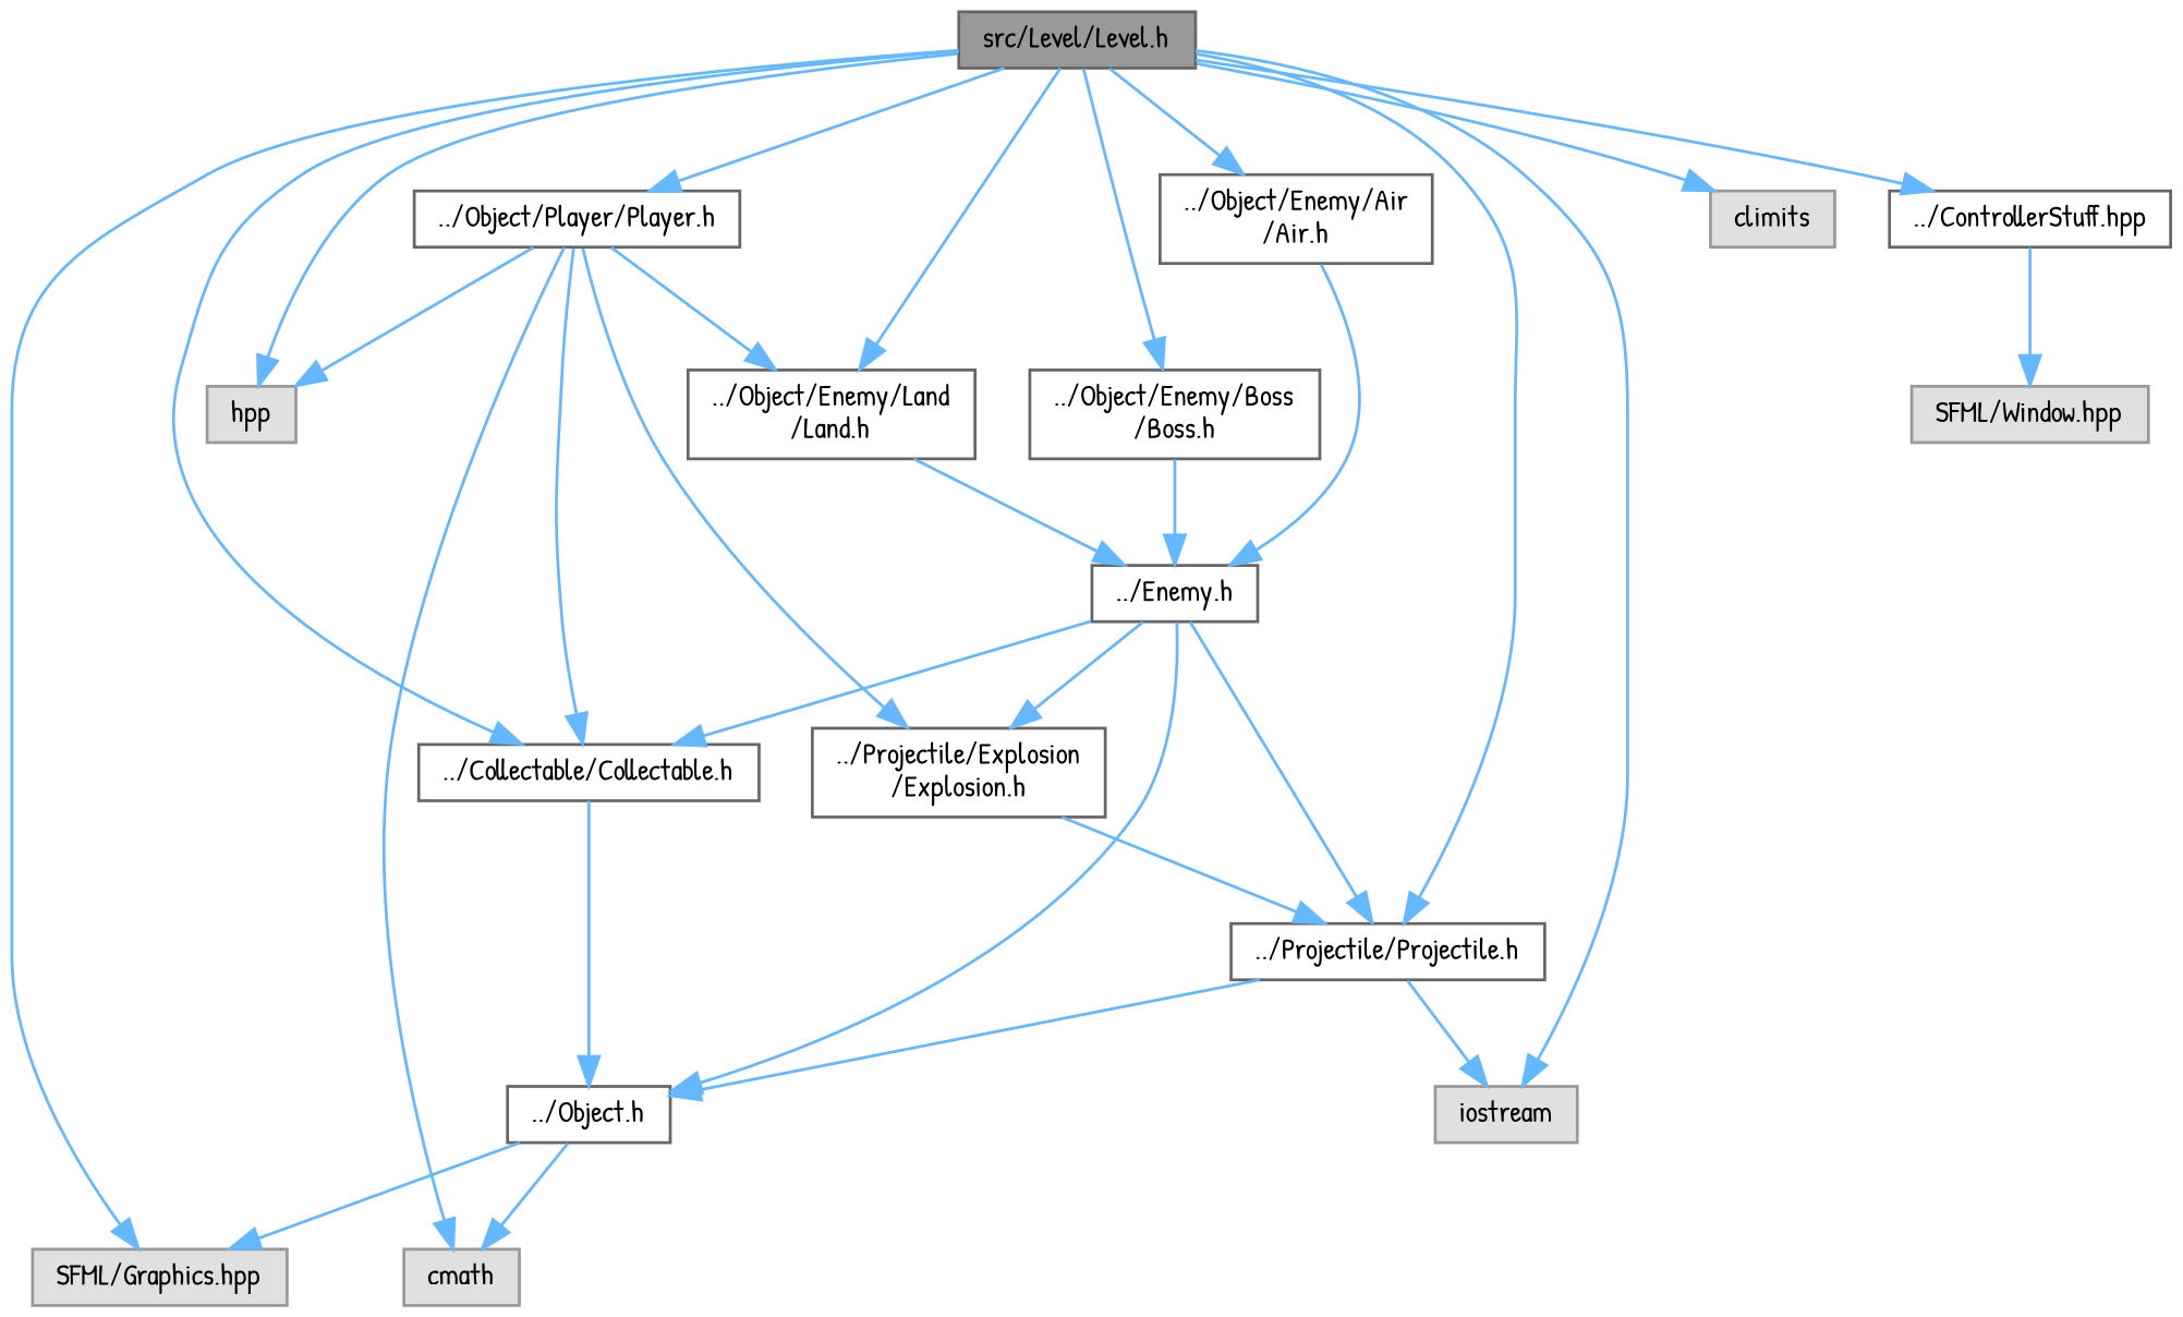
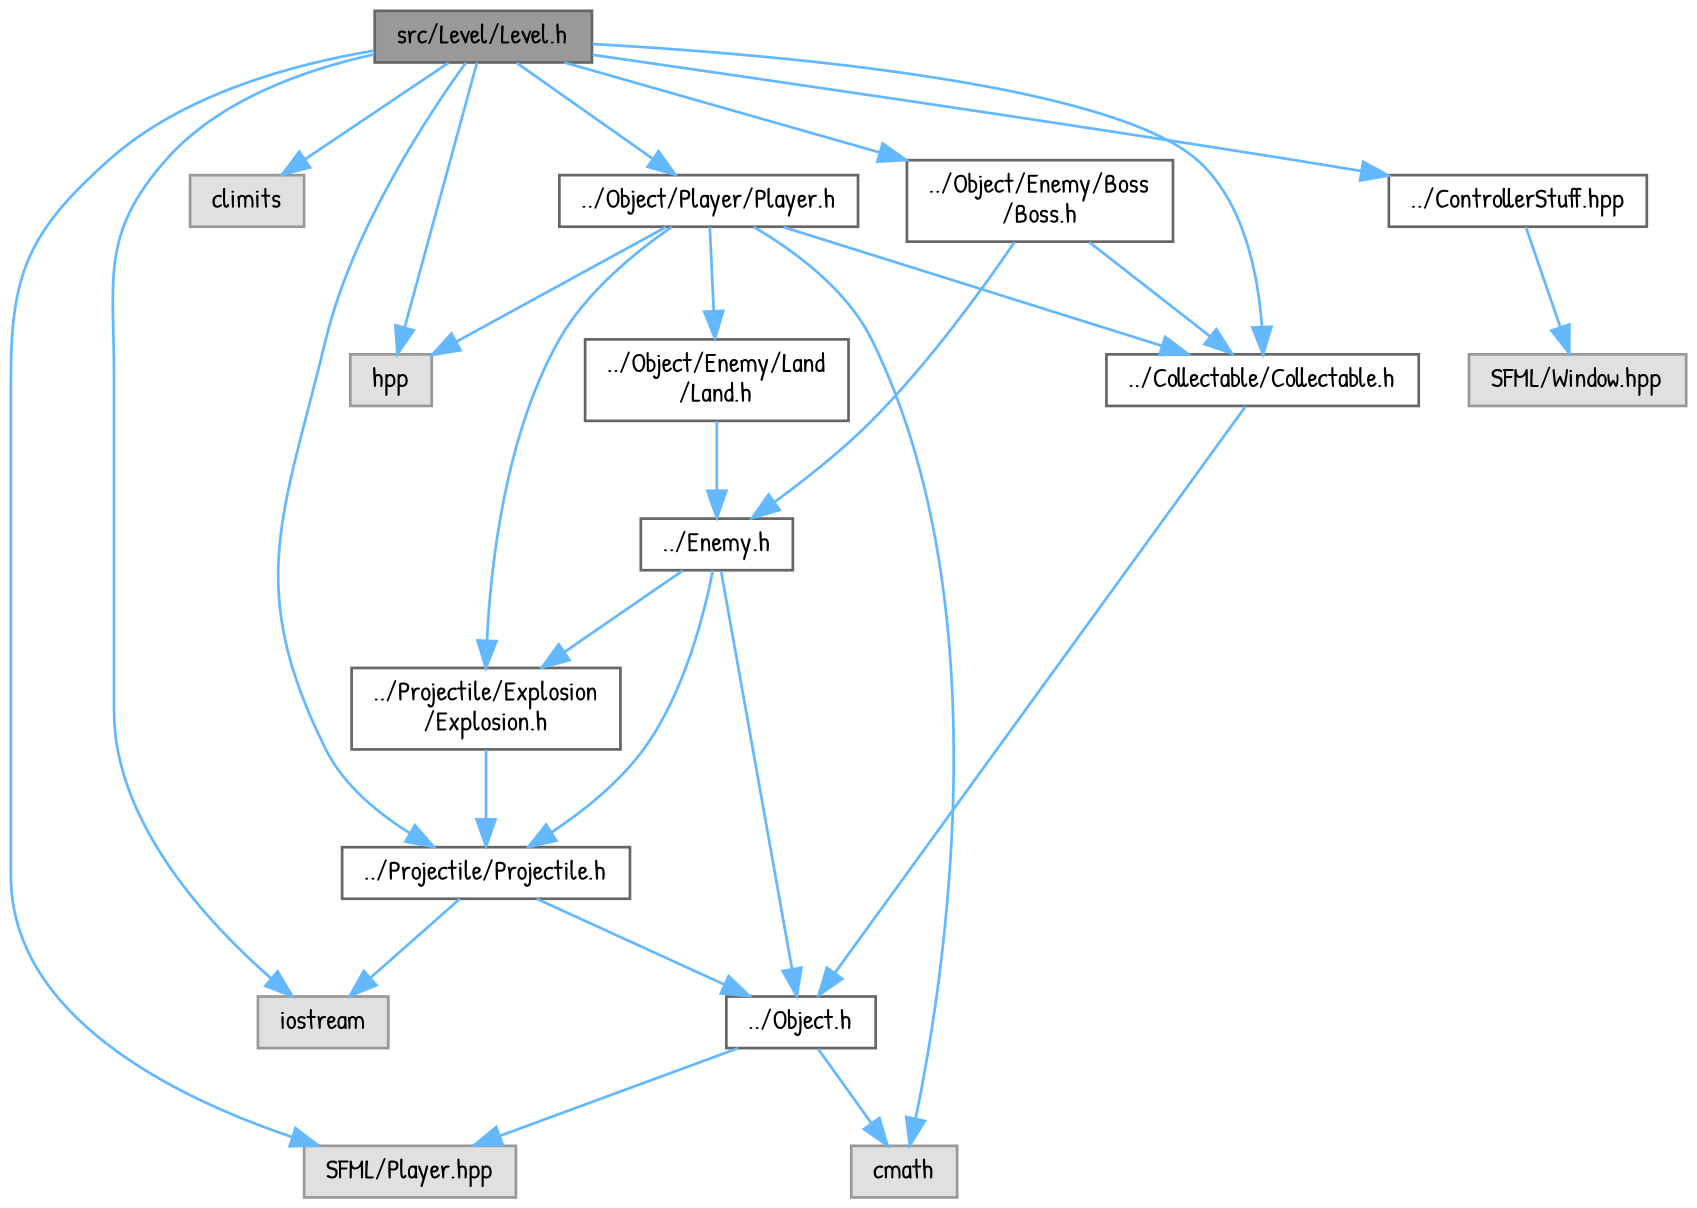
  digraph {
    fontname="Patrick Hand"
    node [color=grey40 fillcolor=white fontname="Patrick Hand" fontsize=10 shape=box style=filled]
    edge [color=steelblue1 fontname="Patrick Hand" fontsize=10 labelfontname=Helvetica labelfontsize=10 style=solid]
    n1 [color=gray40 fillcolor=grey60 fontcolor=black height=0.2 label="src/Level/Level.h" width=0.4]
    n2 [color=grey60 fillcolor="#E0E0E0" height=0.2 label=hpp width=0.4]
-   n3 [color=grey60 fillcolor="#E0E0E0" height=0.2 label="SFML/Graphics.hpp" width=0.4]
+   n3 [color=grey60 fillcolor="#E0E0E0" height=0.2 label="SFML/Player.hpp" width=0.4]
    n4 [color=grey60 fillcolor="#E0E0E0" height=0.2 label=climits width=0.4]
    n5 [color=grey60 fillcolor="#E0E0E0" height=0.2 label=iostream width=0.4]
    n6 [height=0.2 label="../Object/Enemy/Boss\l/Boss.h" width=0.4]
    n7 [height=0.2 label="../Projectile/Projectile.h" width=0.4]
    n8 [height=0.2 label="../Collectable/Collectable.h" width=0.4]
-   n9 [height=0.2 label="../Object/Enemy/Air\l/Air.h" width=0.4]
    n10 [height=0.2 label="../Object/Enemy/Land\l/Land.h" width=0.4]
    n11 [height=0.2 label="../Object/Player/Player.h" width=0.4]
    n12 [height=0.2 label="../ControllerStuff.hpp" width=0.4]
    n13 [height=0.2 label="../Enemy.h" width=0.4]
    n14 [height=0.2 label="../Object.h" width=0.4]
    n15 [height=0.2 label="../Projectile/Explosion\l/Explosion.h" width=0.4]
    n16 [color=grey60 fillcolor="#E0E0E0" height=0.2 label=cmath width=0.4]
    n17 [color=grey60 fillcolor="#E0E0E0" height=0.2 label="SFML/Window.hpp" width=0.4]
    n1 -> n2
    n1 -> n3
    n1 -> n4
    n1 -> n5
    n1 -> n6
    n1 -> n7
    n1 -> n8
-   n1 -> n9
-   n1 -> n10
    n1 -> n11
    n1 -> n12
    n6 -> n13
    n7 -> n5
    n7 -> n14
    n8 -> n14
-   n9 -> n13
    n10 -> n13
    n11 -> n2
    n11 -> n8
    n11 -> n10
    n11 -> n15
    n11 -> n16
    n12 -> n17
    n13 -> n7
-   n13 -> n8
+   n6 -> n8
    n13 -> n14
    n13 -> n15
    n14 -> n3
    n14 -> n16
    n15 -> n7
  }
